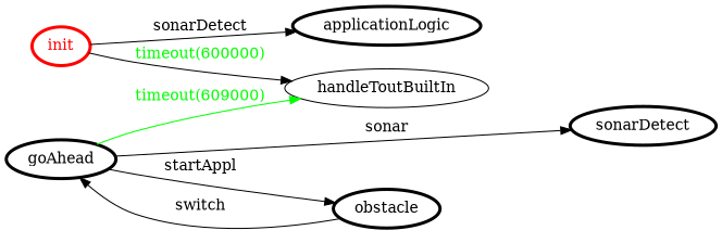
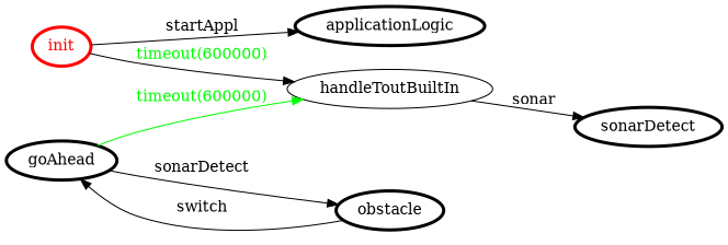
  digraph {
    rankdir=LR
    node [color=black fontcolor=black penwidth=3]
    edge [color=black fontcolor=black]
    init [color=red fontcolor=red]
    applicationLogic
    handleToutBuiltIn [color="" fontcolor="" penwidth=""]
    goAhead
    sonarDetect
    obstacle
-   init -> applicationLogic [label=sonarDetect]
+   init -> applicationLogic [label=startAppl]
    init -> handleToutBuiltIn [fontcolor=green label="timeout(600000)"]
-   goAhead -> handleToutBuiltIn [color=green fontcolor=green label="timeout(609000)"]
-   goAhead -> sonarDetect [label=sonar]
-   goAhead -> obstacle [label=startAppl]
+   goAhead -> handleToutBuiltIn [color=green fontcolor=green label="timeout(600000)"]
+   handleToutBuiltIn -> sonarDetect [label=sonar]
+   goAhead -> obstacle [label=sonarDetect]
    obstacle -> goAhead [label=switch]
  }
